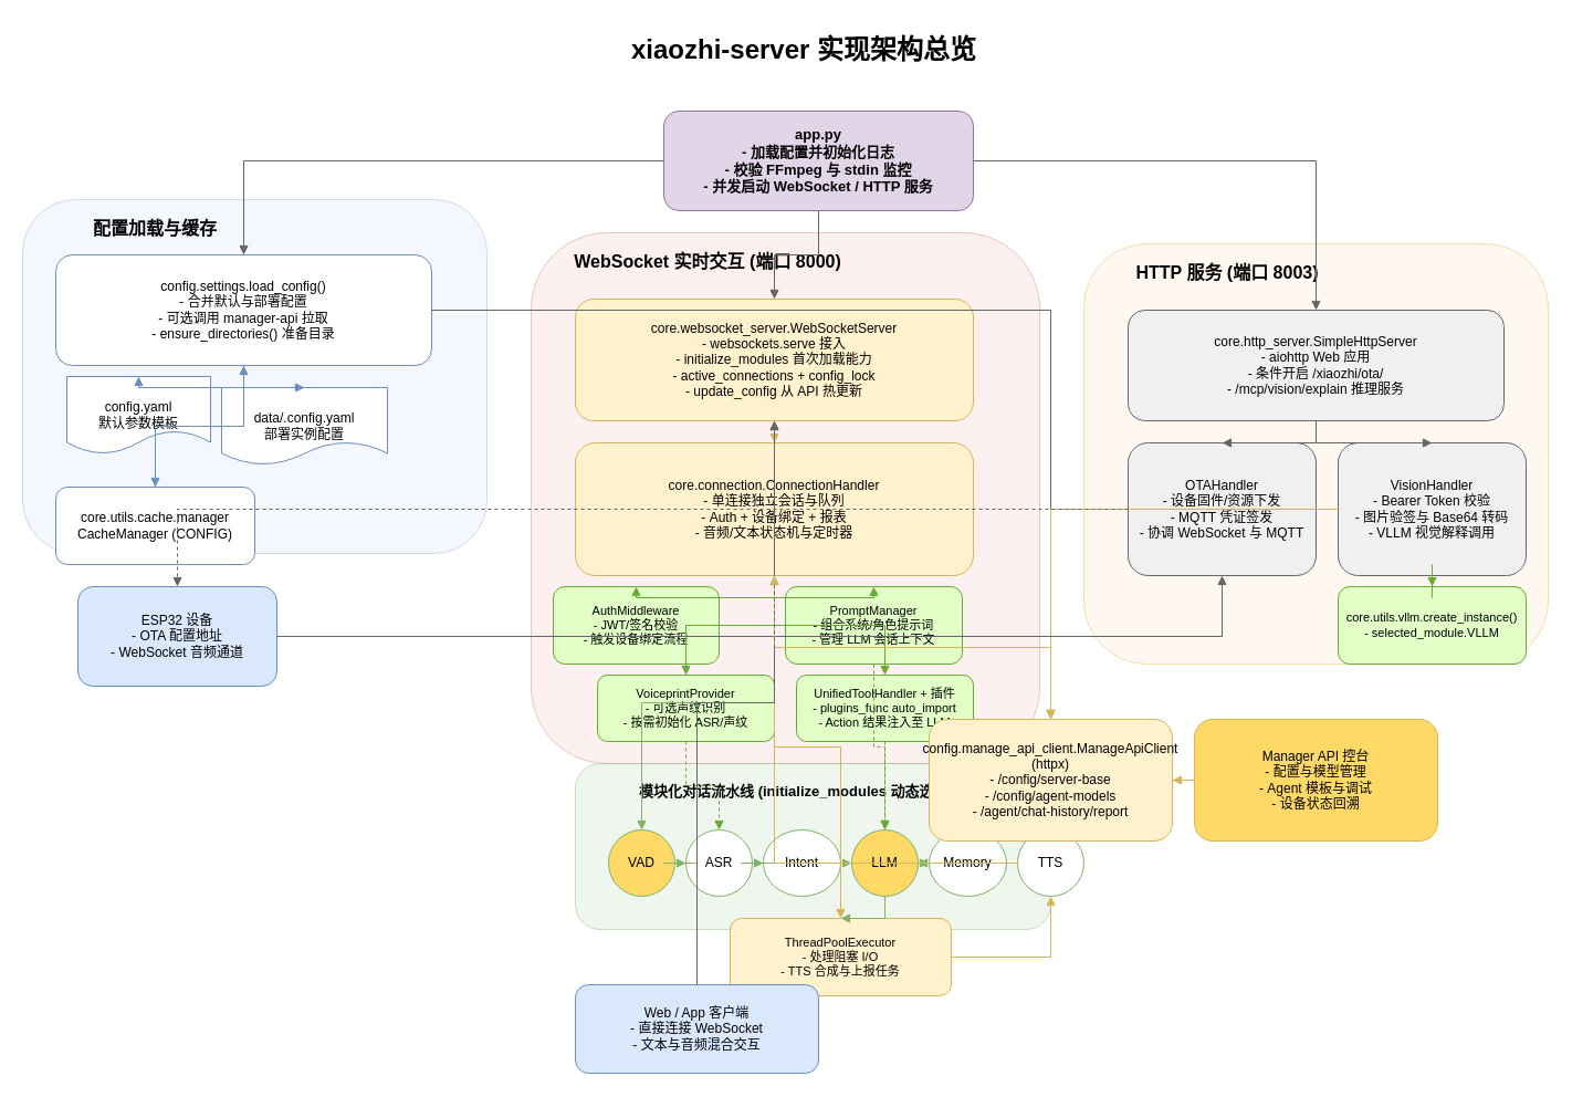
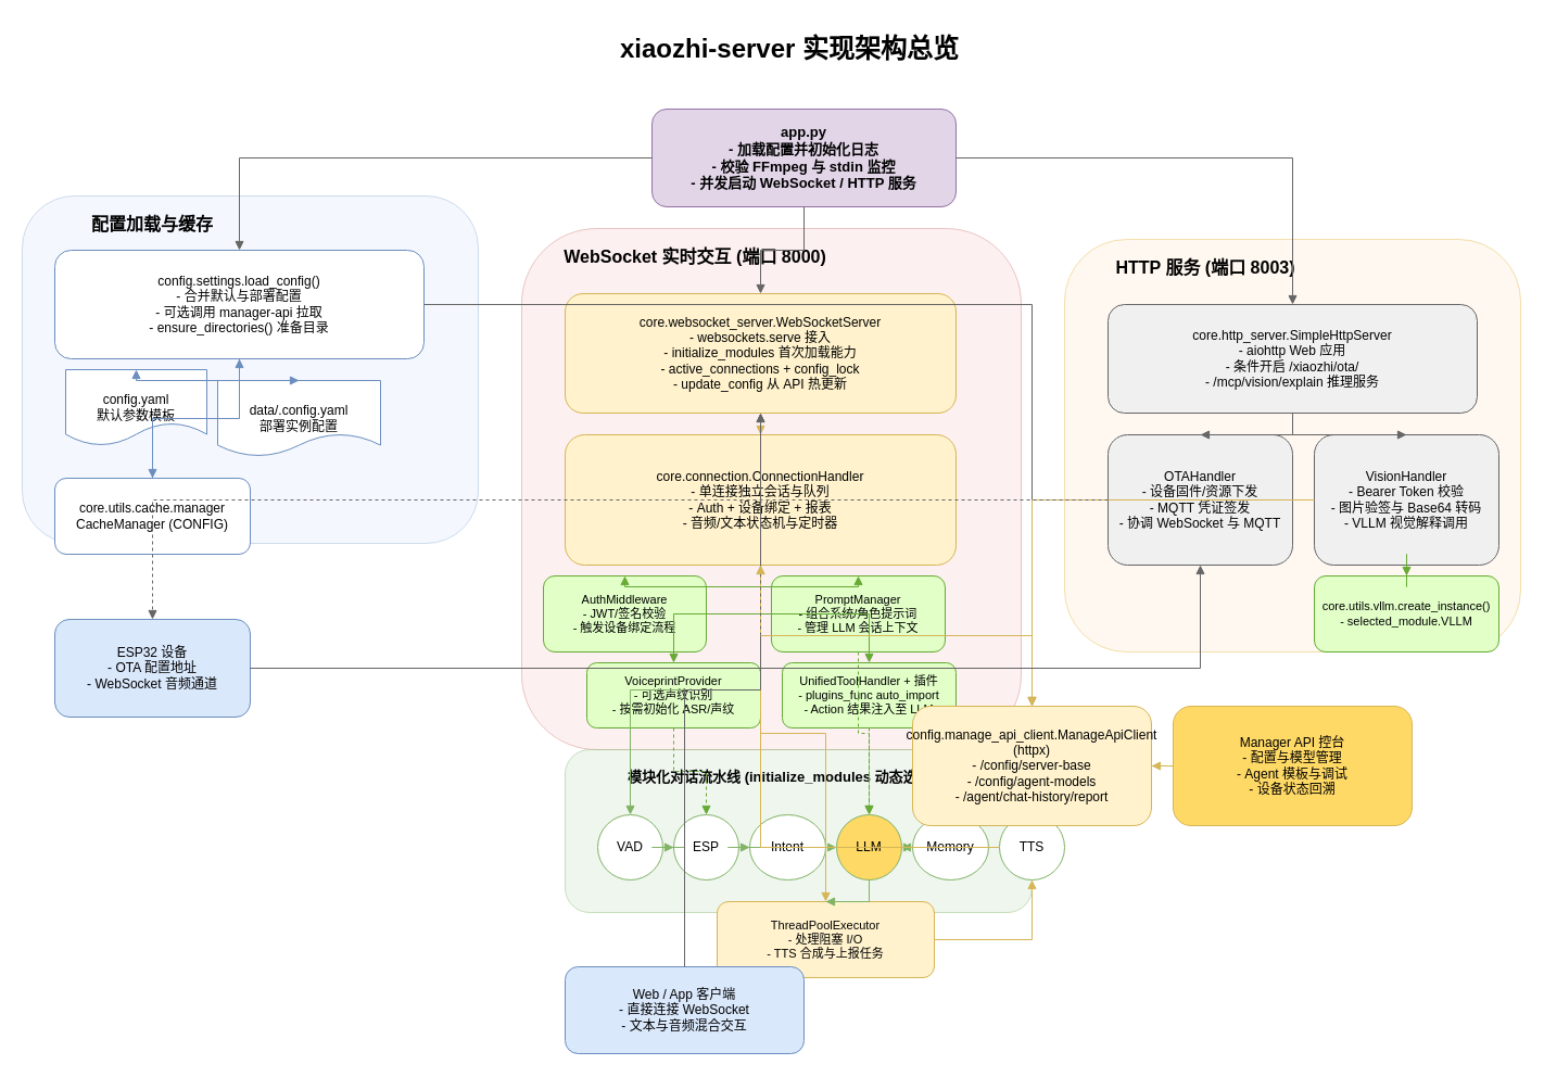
  <mxCell id="0" />
  <mxCell id="1" parent="0" />
  <mxCell id="2" value="xiaozhi-server 实现架构总览" style="text;html=1;strokeColor=none;fillColor=none;align=center;verticalAlign=middle;whiteSpace=wrap;fontSize=24;fontStyle=1;" parent="1" vertex="1"><mxGeometry x="477" y="20" width="500" height="50" as="geometry" /></mxCell>
  <mxCell id="3" value="app.py&#10;- 加载配置并初始化日志&#10;- 校验 FFmpeg 与 stdin 监控&#10;- 并发启动 WebSocket / HTTP 服务" style="rounded=1;whiteSpace=wrap;html=1;fillColor=#e1d5e7;strokeColor=#9673a6;fontSize=13;fontStyle=1;" parent="1" vertex="1"><mxGeometry x="600" y="100" width="280" height="90" as="geometry" /></mxCell>
  <mxCell id="4" value="" style="rounded=1;whiteSpace=wrap;html=1;fillColor=#dae8fc;strokeColor=#6c8ebf;opacity=30;" parent="1" vertex="1"><mxGeometry x="20" y="180" width="420" height="320" as="geometry" /></mxCell>
  <mxCell id="5" value="配置加载与缓存" style="text;html=1;strokeColor=none;fillColor=none;align=center;verticalAlign=top;whiteSpace=wrap;fontSize=16;fontStyle=1;" parent="1" vertex="1"><mxGeometry x="40" y="190" width="200" height="30" as="geometry" /></mxCell>
  <mxCell id="6" value="config.settings.load_config()&#10;- 合并默认与部署配置&#10;- 可选调用 manager-api 拉取&#10;- ensure_directories() 准备目录" style="rounded=1;whiteSpace=wrap;html=1;fillColor=#ffffff;strokeColor=#6c8ebf;fontSize=12;" parent="1" vertex="1"><mxGeometry x="50" y="230" width="340" height="100" as="geometry" /></mxCell>
  <mxCell id="7" value="config.yaml&#10;默认参数模板" style="shape=document;whiteSpace=wrap;html=1;strokeColor=#6c8ebf;fillColor=#ffffff;fontSize=12;" parent="1" vertex="1"><mxGeometry x="60" y="340" width="130" height="70" as="geometry" /></mxCell>
  <mxCell id="8" value="data/.config.yaml&#10;部署实例配置" style="shape=document;whiteSpace=wrap;html=1;strokeColor=#6c8ebf;fillColor=#ffffff;fontSize=12;" parent="1" vertex="1"><mxGeometry x="200" y="350" width="150" height="70" as="geometry" /></mxCell>
  <mxCell id="9" value="core.utils.cache.manager&#10;CacheManager (CONFIG)" style="rounded=1;whiteSpace=wrap;html=1;fillColor=#ffffff;strokeColor=#6c8ebf;fontSize=12;" parent="1" vertex="1"><mxGeometry x="50" y="440" width="180" height="70" as="geometry" /></mxCell>
  <mxCell id="10" value="" style="rounded=1;whiteSpace=wrap;html=1;fillColor=#f8cecc;strokeColor=#b85450;opacity=30;" parent="1" vertex="1"><mxGeometry x="480" y="210" width="460" height="480" as="geometry" /></mxCell>
  <mxCell id="11" value="WebSocket 实时交互 (端口 8000)" style="text;html=1;strokeColor=none;fillColor=none;align=center;verticalAlign=top;whiteSpace=wrap;fontSize=16;fontStyle=1;" parent="1" vertex="1"><mxGeometry x="500" y="220" width="280" height="30" as="geometry" /></mxCell>
  <mxCell id="12" value="core.websocket_server.WebSocketServer&#10;- websockets.serve 接入&#10;- initialize_modules 首次加载能力&#10;- active_connections + config_lock&#10;- update_config 从 API 热更新" style="rounded=1;whiteSpace=wrap;html=1;fillColor=#fff2cc;strokeColor=#d6b656;fontSize=12;" parent="1" vertex="1"><mxGeometry x="520" y="270" width="360" height="110" as="geometry" /></mxCell>
  <mxCell id="13" value="core.connection.ConnectionHandler&#10;- 单连接独立会话与队列&#10;- Auth + 设备绑定 + 报表&#10;- 音频/文本状态机与定时器" style="rounded=1;whiteSpace=wrap;html=1;fillColor=#fff2cc;strokeColor=#d6b656;fontSize=12;" parent="1" vertex="1"><mxGeometry x="520" y="400" width="360" height="120" as="geometry" /></mxCell>
  <mxCell id="14" value="AuthMiddleware&#10;- JWT/签名校验&#10;- 触发设备绑定流程" style="rounded=1;whiteSpace=wrap;html=1;fillColor=#e1ffc7;strokeColor=#67ab36;fontSize=11;" parent="1" vertex="1"><mxGeometry x="500" y="530" width="150" height="70" as="geometry" /></mxCell>
  <mxCell id="15" value="PromptManager&#10;- 组合系统/角色提示词&#10;- 管理 LLM 会话上下文" style="rounded=1;whiteSpace=wrap;html=1;fillColor=#e1ffc7;strokeColor=#67ab36;fontSize=11;" parent="1" vertex="1"><mxGeometry x="710" y="530" width="160" height="70" as="geometry" /></mxCell>
  <mxCell id="16" value="VoiceprintProvider&#10;- 可选声纹识别&#10;- 按需初始化 ASR/声纹" style="rounded=1;whiteSpace=wrap;html=1;fillColor=#e1ffc7;strokeColor=#67ab36;fontSize=11;" parent="1" vertex="1"><mxGeometry x="540" y="610" width="160" height="60" as="geometry" /></mxCell>
  <mxCell id="17" value="UnifiedToolHandler + 插件&#10;- plugins_func auto_import&#10;- Action 结果注入至 LLM" style="rounded=1;whiteSpace=wrap;html=1;fillColor=#e1ffc7;strokeColor=#67ab36;fontSize=11;" parent="1" vertex="1"><mxGeometry x="720" y="610" width="160" height="60" as="geometry" /></mxCell>
  <mxCell id="18" value="" style="rounded=1;whiteSpace=wrap;html=1;fillColor=#d5e8d4;strokeColor=#82b366;opacity=40;" parent="1" vertex="1"><mxGeometry x="520" y="690" width="430" height="150" as="geometry" /></mxCell>
  <mxCell id="19" value="模块化对话流水线 (initialize_modules 动态选型)" style="text;html=1;strokeColor=none;fillColor=none;align=center;verticalAlign=middle;whiteSpace=wrap;fontSize=13;fontStyle=1;" parent="1" vertex="1"><mxGeometry x="540" y="700" width="360" height="30" as="geometry" /></mxCell>
- <mxCell id="20" value="VAD" style="ellipse;whiteSpace=wrap;html=1;fillColor=#ffd966;strokeColor=#82b366;fontSize=12;" parent="1" vertex="1"><mxGeometry x="550" y="750" width="60" height="60" as="geometry" /></mxCell>
- <mxCell id="21" value="ASR" style="ellipse;whiteSpace=wrap;html=1;fillColor=#ffffff;strokeColor=#82b366;fontSize=12;" parent="1" vertex="1"><mxGeometry x="620" y="750" width="60" height="60" as="geometry" /></mxCell>
+ <mxCell id="20" value="VAD" style="ellipse;whiteSpace=wrap;html=1;fillColor=#ffffff;strokeColor=#82b366;fontSize=12;" parent="1" vertex="1"><mxGeometry x="550" y="750" width="60" height="60" as="geometry" /></mxCell>
+ <mxCell id="21" value="ESP" style="ellipse;whiteSpace=wrap;html=1;fillColor=#ffffff;strokeColor=#82b366;fontSize=12;" parent="1" vertex="1"><mxGeometry x="620" y="750" width="60" height="60" as="geometry" /></mxCell>
  <mxCell id="22" value="Intent" style="ellipse;whiteSpace=wrap;html=1;fillColor=#ffffff;strokeColor=#82b366;fontSize=12;" parent="1" vertex="1"><mxGeometry x="690" y="750" width="70" height="60" as="geometry" /></mxCell>
  <mxCell id="23" value="LLM" style="ellipse;whiteSpace=wrap;html=1;fillColor=#ffd966;strokeColor=#82b366;fontSize=12;" parent="1" vertex="1"><mxGeometry x="770" y="750" width="60" height="60" as="geometry" /></mxCell>
  <mxCell id="24" value="Memory" style="ellipse;whiteSpace=wrap;html=1;fillColor=#ffffff;strokeColor=#82b366;fontSize=12;" parent="1" vertex="1"><mxGeometry x="840" y="750" width="70" height="60" as="geometry" /></mxCell>
  <mxCell id="25" value="TTS" style="ellipse;whiteSpace=wrap;html=1;fillColor=#ffffff;strokeColor=#82b366;fontSize=12;" parent="1" vertex="1"><mxGeometry x="920" y="750" width="60" height="60" as="geometry" /></mxCell>
  <mxCell id="26" value="ThreadPoolExecutor&#10;- 处理阻塞 I/O&#10;- TTS 合成与上报任务" style="rounded=1;whiteSpace=wrap;html=1;fillColor=#fff2cc;strokeColor=#d6b656;fontSize=11;" parent="1" vertex="1"><mxGeometry x="660" y="830" width="200" height="70" as="geometry" /></mxCell>
  <mxCell id="27" value="" style="rounded=1;whiteSpace=wrap;html=1;fillColor=#ffe6cc;strokeColor=#d79b00;opacity=30;" parent="1" vertex="1"><mxGeometry x="980" y="220" width="420" height="380" as="geometry" /></mxCell>
  <mxCell id="28" value="HTTP 服务 (端口 8003)" style="text;html=1;strokeColor=none;fillColor=none;align=center;verticalAlign=top;whiteSpace=wrap;fontSize=16;fontStyle=1;" parent="1" vertex="1"><mxGeometry x="1000" y="230" width="220" height="30" as="geometry" /></mxCell>
  <mxCell id="29" value="core.http_server.SimpleHttpServer&#10;- aiohttp Web 应用&#10;- 条件开启 /xiaozhi/ota/&#10;- /mcp/vision/explain 推理服务" style="rounded=1;whiteSpace=wrap;html=1;fillColor=#f0f0f0;strokeColor=#666666;fontSize=12;" parent="1" vertex="1"><mxGeometry x="1020" y="280" width="340" height="100" as="geometry" /></mxCell>
  <mxCell id="30" value="OTAHandler&#10;- 设备固件/资源下发&#10;- MQTT 凭证签发&#10;- 协调 WebSocket 与 MQTT" style="rounded=1;whiteSpace=wrap;html=1;fillColor=#f0f0f0;strokeColor=#666666;fontSize=12;" parent="1" vertex="1"><mxGeometry x="1020" y="400" width="170" height="120" as="geometry" /></mxCell>
  <mxCell id="31" value="VisionHandler&#10;- Bearer Token 校验&#10;- 图片验签与 Base64 转码&#10;- VLLM 视觉解释调用" style="rounded=1;whiteSpace=wrap;html=1;fillColor=#f0f0f0;strokeColor=#666666;fontSize=12;" parent="1" vertex="1"><mxGeometry x="1210" y="400" width="170" height="120" as="geometry" /></mxCell>
  <mxCell id="32" value="core.utils.vllm.create_instance()&#10;- selected_module.VLLM" style="rounded=1;whiteSpace=wrap;html=1;fillColor=#e1ffc7;strokeColor=#67ab36;fontSize=11;" parent="1" vertex="1"><mxGeometry x="1210" y="530" width="170" height="70" as="geometry" /></mxCell>
- <mxCell id="33" value="ESP32 设备&#10;- OTA 配置地址&#10;- WebSocket 音频通道" style="rounded=1;whiteSpace=wrap;html=1;fillColor=#dae8fc;strokeColor=#6c8ebf;fontSize=12;" parent="1" vertex="1"><mxGeometry x="70" y="530" width="180" height="90" as="geometry" /></mxCell>
+ <mxCell id="33" value="ESP32 设备&#10;- OTA 配置地址&#10;- WebSocket 音频通道" style="rounded=1;whiteSpace=wrap;html=1;fillColor=#dae8fc;strokeColor=#6c8ebf;fontSize=12;" parent="1" vertex="1"><mxGeometry x="50" y="570" width="180" height="90" as="geometry" /></mxCell>
  <mxCell id="34" value="Web / App 客户端&#10;- 直接连接 WebSocket&#10;- 文本与音频混合交互" style="rounded=1;whiteSpace=wrap;html=1;fillColor=#dae8fc;strokeColor=#6c8ebf;fontSize=12;" parent="1" vertex="1"><mxGeometry x="520" y="890" width="220" height="80" as="geometry" /></mxCell>
  <mxCell id="35" value="Manager API 控台&#10;- 配置与模型管理&#10;- Agent 模板与调试&#10;- 设备状态回溯" style="rounded=1;whiteSpace=wrap;html=1;fillColor=#ffd966;strokeColor=#d6b656;fontSize=12;" parent="1" vertex="1"><mxGeometry x="1080" y="650" width="220" height="110" as="geometry" /></mxCell>
  <mxCell id="36" value="config.manage_api_client.ManageApiClient (httpx)&#10;- /config/server-base&#10;- /config/agent-models&#10;- /agent/chat-history/report" style="rounded=1;whiteSpace=wrap;html=1;fillColor=#fff2cc;strokeColor=#d6b656;fontSize=12;" parent="1" vertex="1"><mxGeometry x="840" y="650" width="220" height="110" as="geometry" /></mxCell>
  <mxCell id="37" style="edgeStyle=orthogonalEdgeStyle;rounded=0;orthogonalLoop=1;jettySize=auto;html=1;endArrow=block;endFill=1;strokeColor=#666666;" parent="1" source="3" target="6" edge="1"><mxGeometry relative="1" as="geometry" /></mxCell>
  <mxCell id="38" style="edgeStyle=orthogonalEdgeStyle;rounded=0;orthogonalLoop=1;jettySize=auto;html=1;endArrow=block;endFill=1;strokeColor=#666666;" parent="1" source="3" target="12" edge="1"><mxGeometry relative="1" as="geometry" /></mxCell>
  <mxCell id="39" style="edgeStyle=orthogonalEdgeStyle;rounded=0;orthogonalLoop=1;jettySize=auto;html=1;endArrow=block;endFill=1;strokeColor=#666666;" parent="1" source="3" target="29" edge="1"><mxGeometry relative="1" as="geometry" /></mxCell>
  <mxCell id="40" style="edgeStyle=orthogonalEdgeStyle;rounded=0;orthogonalLoop=1;jettySize=auto;html=1;endArrow=block;endFill=1;strokeColor=#6c8ebf;" parent="1" source="6" target="7" edge="1"><mxGeometry relative="1" as="geometry" /></mxCell>
  <mxCell id="41" style="edgeStyle=orthogonalEdgeStyle;rounded=0;orthogonalLoop=1;jettySize=auto;html=1;endArrow=block;endFill=1;strokeColor=#6c8ebf;" parent="1" source="6" target="8" edge="1"><mxGeometry relative="1" as="geometry" /></mxCell>
  <mxCell id="42" style="edgeStyle=orthogonalEdgeStyle;rounded=0;orthogonalLoop=1;jettySize=auto;html=1;endArrow=block;endFill=1;strokeColor=#6c8ebf;" parent="1" source="6" target="9" edge="1"><mxGeometry relative="1" as="geometry" /></mxCell>
  <mxCell id="43" style="edgeStyle=orthogonalEdgeStyle;rounded=0;orthogonalLoop=1;jettySize=auto;html=1;endArrow=block;endFill=1;strokeColor=#666666;" parent="1" source="6" target="36" edge="1"><mxGeometry relative="1" as="geometry" /></mxCell>
  <mxCell id="44" style="edgeStyle=orthogonalEdgeStyle;rounded=0;orthogonalLoop=1;jettySize=auto;html=1;endArrow=block;endFill=1;strokeColor=#d6b656;" parent="1" source="12" target="13" edge="1"><mxGeometry relative="1" as="geometry" /></mxCell>
  <mxCell id="45" style="edgeStyle=orthogonalEdgeStyle;rounded=0;orthogonalLoop=1;jettySize=auto;html=1;endArrow=block;endFill=1;strokeColor=#67ab36;" parent="1" source="13" target="14" edge="1"><mxGeometry relative="1" as="geometry" /></mxCell>
  <mxCell id="46" style="edgeStyle=orthogonalEdgeStyle;rounded=0;orthogonalLoop=1;jettySize=auto;html=1;endArrow=block;endFill=1;strokeColor=#67ab36;" parent="1" source="13" target="15" edge="1"><mxGeometry relative="1" as="geometry" /></mxCell>
  <mxCell id="47" style="edgeStyle=orthogonalEdgeStyle;rounded=0;orthogonalLoop=1;jettySize=auto;html=1;endArrow=block;endFill=1;strokeColor=#67ab36;" parent="1" source="13" target="16" edge="1"><mxGeometry relative="1" as="geometry" /></mxCell>
  <mxCell id="48" style="edgeStyle=orthogonalEdgeStyle;rounded=0;orthogonalLoop=1;jettySize=auto;html=1;endArrow=block;endFill=1;strokeColor=#67ab36;" parent="1" source="13" target="17" edge="1"><mxGeometry relative="1" as="geometry" /></mxCell>
  <mxCell id="49" style="edgeStyle=orthogonalEdgeStyle;rounded=0;orthogonalLoop=1;jettySize=auto;html=1;endArrow=block;endFill=1;strokeColor=#82b366;" parent="1" source="13" target="20" edge="1"><mxGeometry relative="1" as="geometry" /></mxCell>
  <mxCell id="50" style="edgeStyle=orthogonalEdgeStyle;rounded=0;orthogonalLoop=1;jettySize=auto;html=1;endArrow=block;endFill=1;strokeColor=#d6b656;" parent="1" source="13" target="26" edge="1"><mxGeometry relative="1" as="geometry" /></mxCell>
  <mxCell id="51" style="edgeStyle=orthogonalEdgeStyle;rounded=0;orthogonalLoop=1;jettySize=auto;html=1;endArrow=block;endFill=1;strokeColor=#82b366;" parent="1" source="20" target="21" edge="1"><mxGeometry relative="1" as="geometry" /></mxCell>
  <mxCell id="52" style="edgeStyle=orthogonalEdgeStyle;rounded=0;orthogonalLoop=1;jettySize=auto;html=1;endArrow=block;endFill=1;strokeColor=#82b366;" parent="1" source="21" target="22" edge="1"><mxGeometry relative="1" as="geometry" /></mxCell>
  <mxCell id="53" style="edgeStyle=orthogonalEdgeStyle;rounded=0;orthogonalLoop=1;jettySize=auto;html=1;endArrow=block;endFill=1;strokeColor=#82b366;" parent="1" source="22" target="23" edge="1"><mxGeometry relative="1" as="geometry" /></mxCell>
  <mxCell id="54" style="edgeStyle=orthogonalEdgeStyle;rounded=0;orthogonalLoop=1;jettySize=auto;html=1;endArrow=block;endFill=1;strokeColor=#82b366;" parent="1" source="23" target="24" edge="1"><mxGeometry relative="1" as="geometry" /></mxCell>
  <mxCell id="55" style="edgeStyle=orthogonalEdgeStyle;rounded=0;orthogonalLoop=1;jettySize=auto;html=1;endArrow=block;endFill=1;strokeColor=#82b366;" parent="1" source="23" target="26" edge="1"><mxGeometry relative="1" as="geometry" /></mxCell>
  <mxCell id="56" style="edgeStyle=orthogonalEdgeStyle;rounded=0;orthogonalLoop=1;jettySize=auto;html=1;endArrow=block;endFill=1;strokeColor=#82b366;dashed=1;" parent="1" source="24" target="23" edge="1"><mxGeometry relative="1" as="geometry" /></mxCell>
  <mxCell id="57" style="edgeStyle=orthogonalEdgeStyle;rounded=0;orthogonalLoop=1;jettySize=auto;html=1;endArrow=block;endFill=1;strokeColor=#d6b656;" parent="1" source="26" target="25" edge="1"><mxGeometry relative="1" as="geometry" /></mxCell>
  <mxCell id="58" style="edgeStyle=orthogonalEdgeStyle;rounded=0;orthogonalLoop=1;jettySize=auto;html=1;endArrow=block;endFill=1;strokeColor=#67ab36;dashed=1;" parent="1" source="15" target="23" edge="1"><mxGeometry relative="1" as="geometry" /></mxCell>
  <mxCell id="59" style="edgeStyle=orthogonalEdgeStyle;rounded=0;orthogonalLoop=1;jettySize=auto;html=1;endArrow=block;endFill=1;strokeColor=#67ab36;dashed=1;" parent="1" source="17" target="23" edge="1"><mxGeometry relative="1" as="geometry" /></mxCell>
  <mxCell id="60" style="edgeStyle=orthogonalEdgeStyle;rounded=0;orthogonalLoop=1;jettySize=auto;html=1;endArrow=block;endFill=1;strokeColor=#67ab36;dashed=1;" parent="1" source="16" target="21" edge="1"><mxGeometry relative="1" as="geometry" /></mxCell>
  <mxCell id="61" style="edgeStyle=orthogonalEdgeStyle;rounded=0;orthogonalLoop=1;jettySize=auto;html=1;endArrow=block;endFill=1;strokeColor=#d6b656;" parent="1" source="25" target="13" edge="1"><mxGeometry relative="1" as="geometry" /></mxCell>
  <mxCell id="62" style="edgeStyle=orthogonalEdgeStyle;rounded=0;orthogonalLoop=1;jettySize=auto;html=1;endArrow=block;endFill=1;strokeColor=#666666;" parent="1" source="29" target="30" edge="1"><mxGeometry relative="1" as="geometry" /></mxCell>
  <mxCell id="63" style="edgeStyle=orthogonalEdgeStyle;rounded=0;orthogonalLoop=1;jettySize=auto;html=1;endArrow=block;endFill=1;strokeColor=#666666;" parent="1" source="29" target="31" edge="1"><mxGeometry relative="1" as="geometry" /></mxCell>
  <mxCell id="64" style="edgeStyle=orthogonalEdgeStyle;rounded=0;orthogonalLoop=1;jettySize=auto;html=1;endArrow=block;endFill=1;strokeColor=#67ab36;" parent="1" source="31" target="32" edge="1"><mxGeometry relative="1" as="geometry" /></mxCell>
  <mxCell id="65" style="edgeStyle=orthogonalEdgeStyle;rounded=0;orthogonalLoop=1;jettySize=auto;html=1;endArrow=block;endFill=1;strokeColor=#d6b656;" parent="1" source="31" target="36" edge="1"><mxGeometry relative="1" as="geometry" /></mxCell>
  <mxCell id="66" style="edgeStyle=orthogonalEdgeStyle;rounded=0;orthogonalLoop=1;jettySize=auto;html=1;endArrow=block;endFill=1;strokeColor=#d6b656;" parent="1" source="13" target="36" edge="1"><mxGeometry relative="1" as="geometry" /></mxCell>
  <mxCell id="67" style="edgeStyle=orthogonalEdgeStyle;rounded=0;orthogonalLoop=1;jettySize=auto;html=1;endArrow=block;endFill=1;strokeColor=#d6b656;" parent="1" source="35" target="36" edge="1"><mxGeometry relative="1" as="geometry" /></mxCell>
  <mxCell id="68" style="edgeStyle=orthogonalEdgeStyle;rounded=0;orthogonalLoop=1;jettySize=auto;html=1;dashed=1;endArrow=block;endFill=1;strokeColor=#6c8ebf;" parent="1" source="9" target="6" edge="1"><mxGeometry relative="1" as="geometry" /></mxCell>
  <mxCell id="69" style="edgeStyle=orthogonalEdgeStyle;rounded=0;orthogonalLoop=1;jettySize=auto;html=1;endArrow=block;endFill=1;strokeColor=#666666;" parent="1" source="33" target="30" edge="1"><mxGeometry relative="1" as="geometry" /></mxCell>
  <mxCell id="70" style="edgeStyle=orthogonalEdgeStyle;rounded=0;orthogonalLoop=1;jettySize=auto;html=1;dashed=1;endArrow=block;endFill=1;strokeColor=#666666;" parent="1" source="30" target="33" edge="1"><mxGeometry relative="1" as="geometry" /></mxCell>
  <mxCell id="71" style="edgeStyle=orthogonalEdgeStyle;rounded=0;orthogonalLoop=1;jettySize=auto;html=1;endArrow=block;endFill=1;strokeColor=#666666;" parent="1" source="33" target="12" edge="1"><mxGeometry relative="1" as="geometry" /></mxCell>
  <mxCell id="72" style="edgeStyle=orthogonalEdgeStyle;rounded=0;orthogonalLoop=1;jettySize=auto;html=1;endArrow=block;endFill=1;strokeColor=#666666;" parent="1" source="34" target="12" edge="1"><mxGeometry relative="1" as="geometry" /></mxCell>
  <mxCell id="73" style="edgeStyle=orthogonalEdgeStyle;rounded=0;orthogonalLoop=1;jettySize=auto;html=1;dashed=1;endArrow=block;endFill=1;strokeColor=#d6b656;" parent="1" source="36" target="13" edge="1"><mxGeometry relative="1" as="geometry" /></mxCell>
